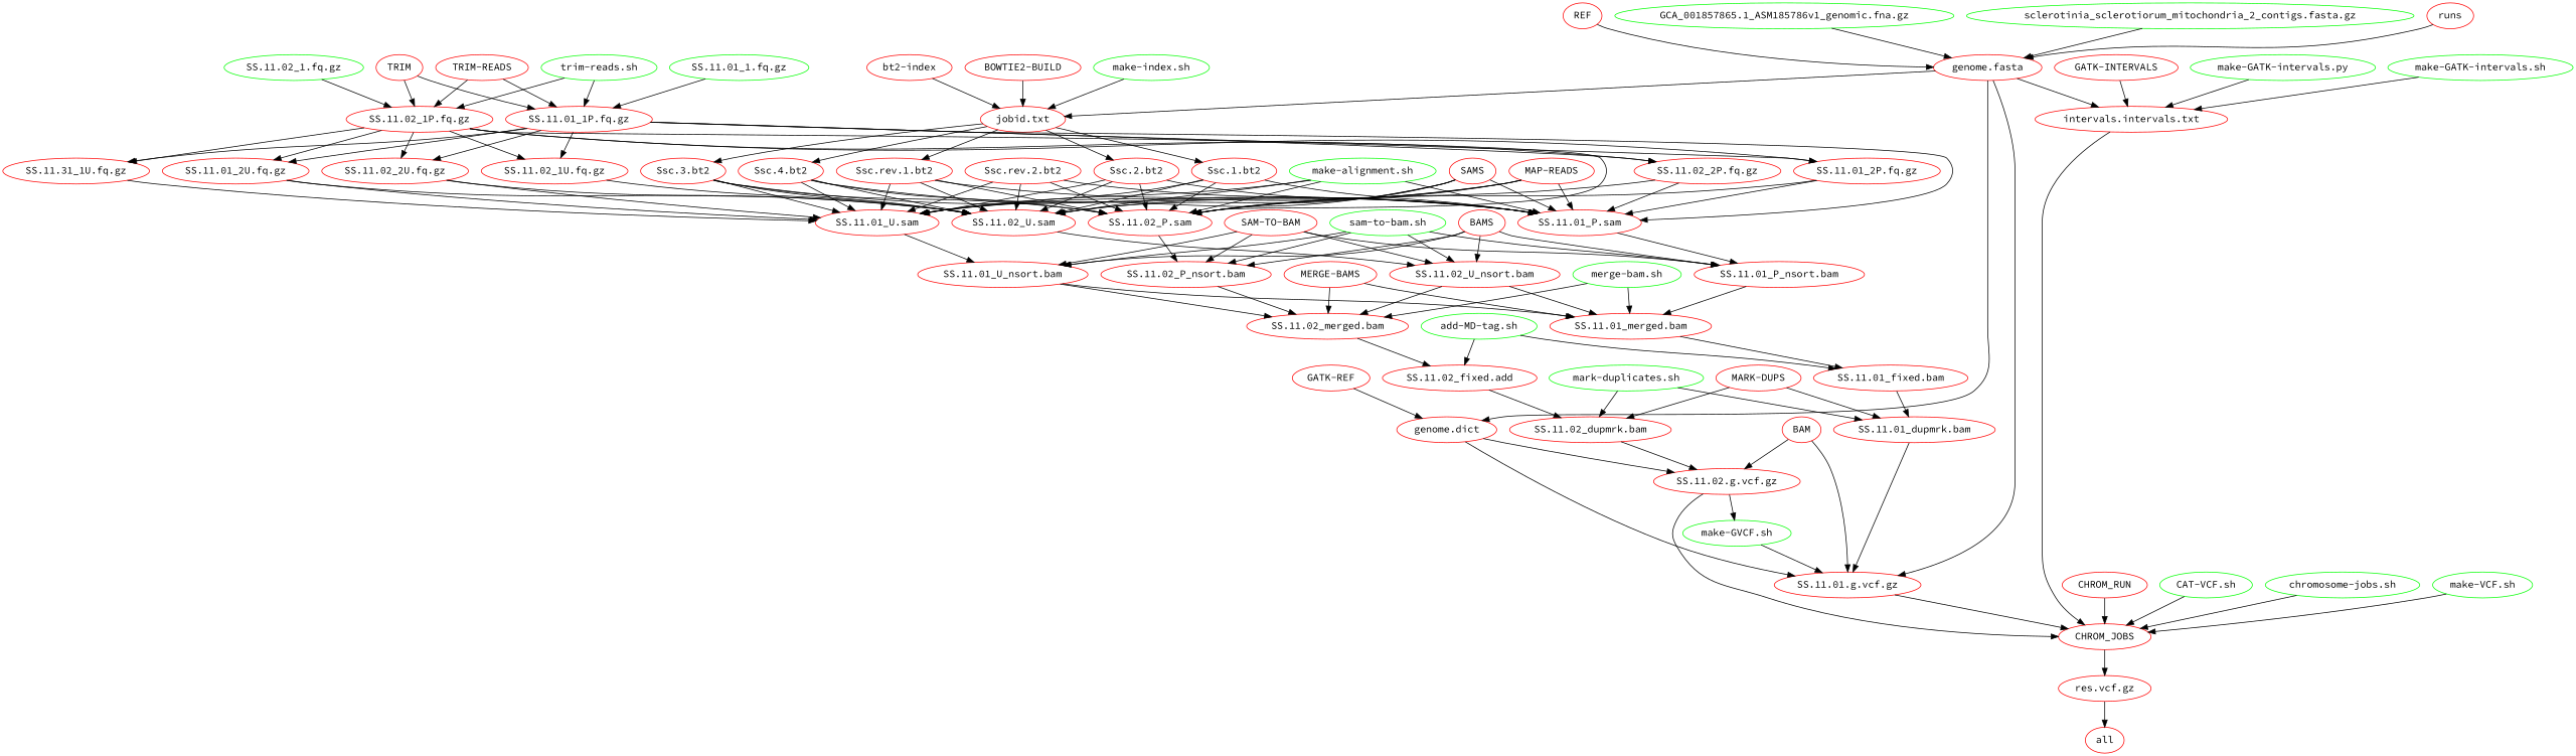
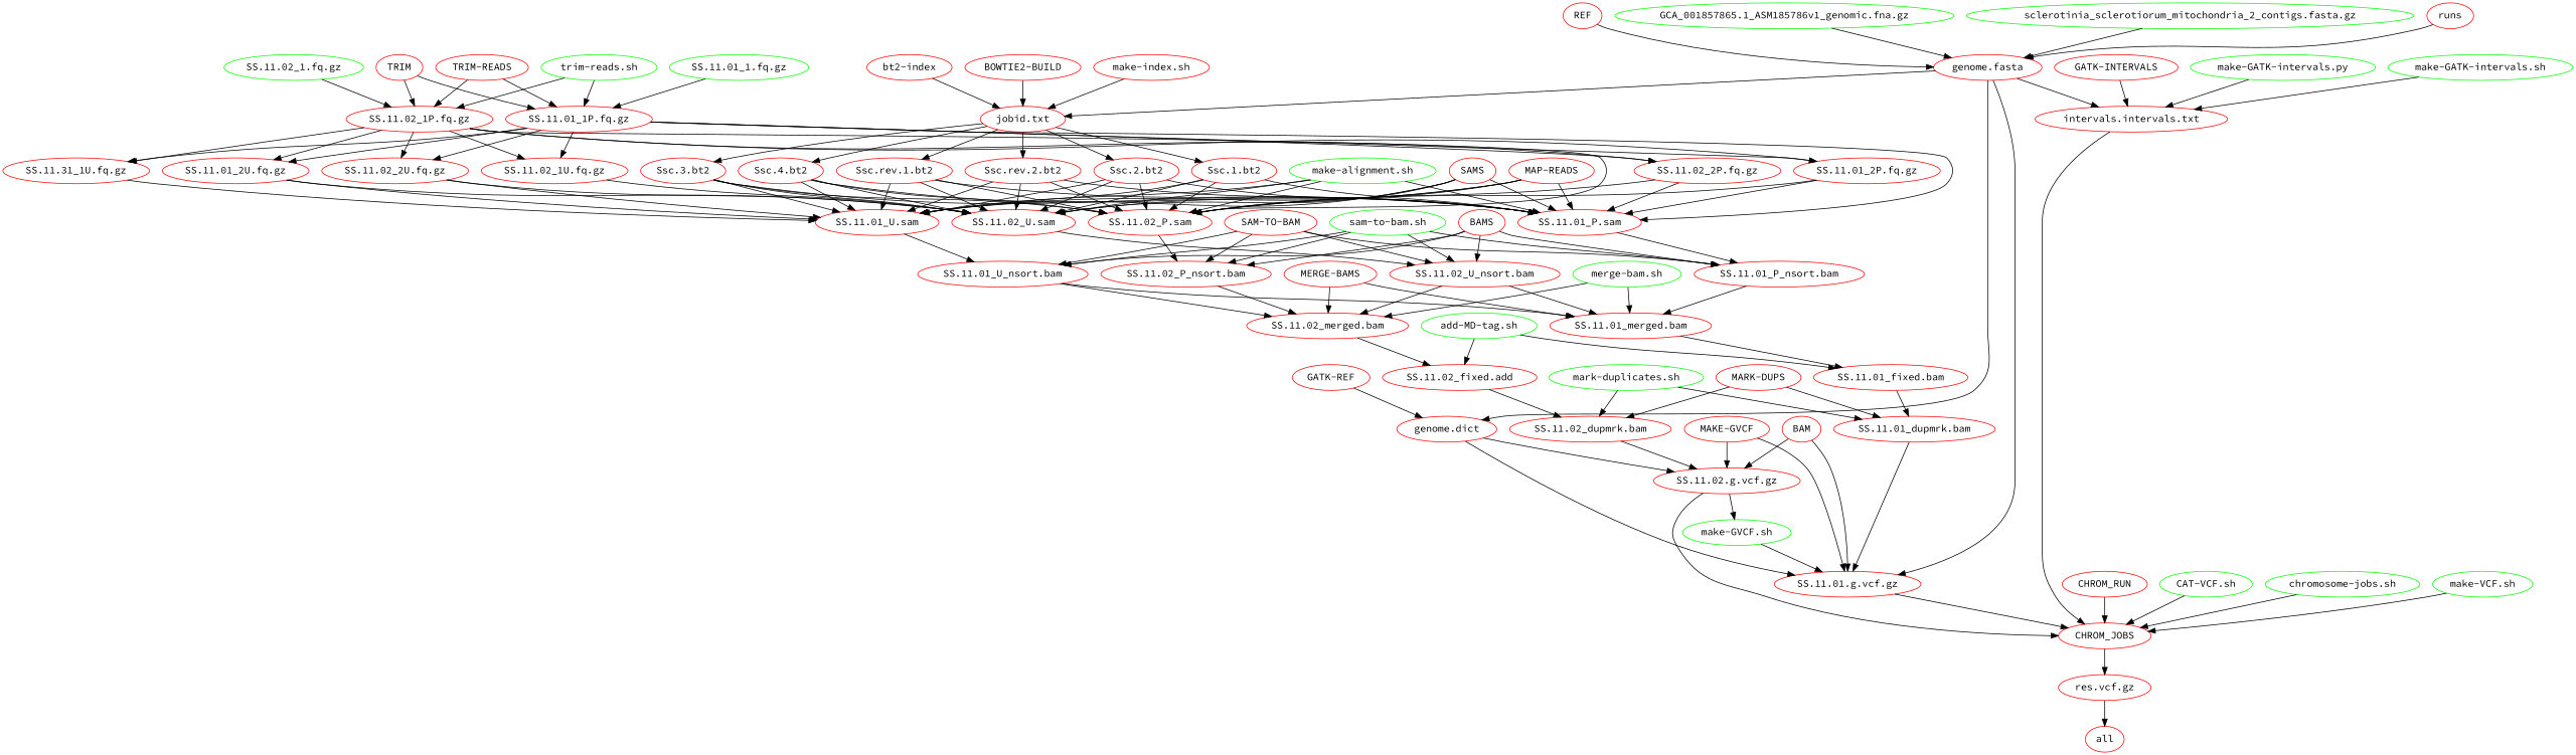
  digraph {
    fontname="Source Code Pro"
    node [color=red fontname="Source Code Pro"]
    edge [fontname="Source Code Pro"]
    n1 [label=BAMS]
    n2 [label="SS.11.01_P_nsort.bam"]
    n3 [label="SS.11.01_U_nsort.bam"]
    n4 [label="SS.11.02_P_nsort.bam"]
    n5 [label="SS.11.02_U_nsort.bam"]
    n6 [label="SS.11.01_merged.bam"]
    n7 [label="SS.11.02_merged.bam"]
    n8 [label="SS.11.01_fixed.bam"]
    n9 [label="SS.11.02_fixed.add"]
    n10 [label="SS.11.01_dupmrk.bam"]
    n11 [label="SS.11.01.g.vcf.gz"]
    n12 [label=CHROM_JOBS]
    n13 [label="SS.11.02_dupmrk.bam"]
    n14 [label="SS.11.02.g.vcf.gz"]
    n15 [color=green label="make-GVCF.sh"]
    n16 [label=BAM]
    n17 [label="res.vcf.gz"]
    n18 [label=all]
    n19 [label=REF]
    n20 [label="genome.fasta"]
    n21 [label="genome.dict"]
    n22 [label="intervals.intervals.txt"]
    n23 [label="jobid.txt"]
    n24 [label="Ssc.1.bt2"]
    n25 [label="Ssc.2.bt2"]
    n26 [label="Ssc.3.bt2"]
    n27 [label="Ssc.4.bt2"]
    n28 [label="Ssc.rev.1.bt2"]
    n29 [label="Ssc.rev.2.bt2"]
    n30 [label=SAMS]
    n31 [label="SS.11.01_P.sam"]
    n32 [label="SS.11.01_U.sam"]
    n33 [label="SS.11.02_P.sam"]
    n34 [label="SS.11.02_U.sam"]
    n35 [label=TRIM]
    n36 [label="SS.11.01_1P.fq.gz"]
    n37 [label="SS.11.02_1P.fq.gz"]
    n38 [label="SS.11.31_1U.fq.gz"]
    n39 [label="SS.11.01_2P.fq.gz"]
    n40 [label="SS.11.01_2U.fq.gz"]
    n41 [label="SS.11.02_1U.fq.gz"]
    n42 [label="SS.11.02_2P.fq.gz"]
    n43 [label="SS.11.02_2U.fq.gz"]
    n44 [label="bt2-index"]
    n45 [color=green label="GCA_001857865.1_ASM185786v1_genomic.fna.gz"]
    n46 [color=green label="sclerotinia_sclerotiorum_mitochondria_2_contigs.fasta.gz"]
    n47 [color=green label="SS.11.01_1.fq.gz"]
    n48 [color=green label="SS.11.02_1.fq.gz"]
    n49 [label=runs]
    n50 [label="BOWTIE2-BUILD"]
    n51 [label=CHROM_RUN]
    n52 [label="GATK-INTERVALS"]
    n53 [label="GATK-REF"]
+   n54 [label="MAKE-GVCF"]
    n55 [label="MAP-READS"]
    n56 [label="MARK-DUPS"]
    n57 [label="MERGE-BAMS"]
    n58 [label="SAM-TO-BAM"]
    n59 [label="TRIM-READS"]
    n60 [color=green label="CAT-VCF.sh"]
    n61 [color=green label="add-MD-tag.sh"]
    n62 [color=green label="chromosome-jobs.sh"]
    n63 [color=green label="make-GATK-intervals.py"]
    n64 [color=green label="make-GATK-intervals.sh"]
    n65 [color=green label="make-VCF.sh"]
    n66 [color=green label="make-alignment.sh"]
-   n67 [color=green label="make-index.sh"]
+   n67 [label="make-index.sh"]
    n68 [color=green label="mark-duplicates.sh"]
    n69 [color=green label="merge-bam.sh"]
    n70 [color=green label="sam-to-bam.sh"]
    n71 [color=green label="trim-reads.sh"]
    n1 -> n2
    n1 -> n3
    n1 -> n4
    n1 -> n5
    n2 -> n6
    n3 -> n6
    n3 -> n7
    n4 -> n7
    n5 -> n6
    n5 -> n7
    n6 -> n8
    n7 -> n9
    n8 -> n10
    n9 -> n13
    n10 -> n11
    n11 -> n12
    n12 -> n17
    n13 -> n14
    n14 -> n12
    n14 -> n15
    n15 -> n11
    n16 -> n11
    n16 -> n14
    n17 -> n18
    n19 -> n20
    n20 -> n11
    n20 -> n21
    n20 -> n22
    n20 -> n23
    n21 -> n11
    n21 -> n14
    n22 -> n12
    n23 -> n24
    n23 -> n25
    n23 -> n26
    n23 -> n27
    n23 -> n28
+   n23 -> n29
    n24 -> n31
    n24 -> n32
    n24 -> n33
    n24 -> n34
    n25 -> n31
    n25 -> n32
    n25 -> n33
    n25 -> n34
    n26 -> n31
    n26 -> n32
    n26 -> n33
    n26 -> n34
    n27 -> n31
    n27 -> n32
    n27 -> n33
    n27 -> n34
    n28 -> n31
    n28 -> n32
    n28 -> n33
    n28 -> n34
    n29 -> n31
    n29 -> n32
    n29 -> n33
    n29 -> n34
    n30 -> n31
    n30 -> n32
    n30 -> n33
    n30 -> n34
    n31 -> n2
    n32 -> n3
    n33 -> n4
    n34 -> n5
    n35 -> n36
    n35 -> n37
    n36 -> n31
    n36 -> n38
    n36 -> n39
    n36 -> n40
    n36 -> n41
    n36 -> n42
    n36 -> n43
    n37 -> n33
    n37 -> n38
    n37 -> n39
    n37 -> n40
    n37 -> n41
    n37 -> n42
    n37 -> n43
    n38 -> n32
    n39 -> n31
    n39 -> n33
    n40 -> n32
    n40 -> n34
    n41 -> n34
    n42 -> n31
    n42 -> n33
    n43 -> n32
    n43 -> n34
    n44 -> n23
    n45 -> n20
    n46 -> n20
    n47 -> n36
    n48 -> n37
    n49 -> n20
    n50 -> n23
    n51 -> n12
    n52 -> n22
    n53 -> n21
+   n54 -> n11
+   n54 -> n14
    n55 -> n31
    n55 -> n32
    n55 -> n33
    n55 -> n34
    n56 -> n10
    n56 -> n13
    n57 -> n6
    n57 -> n7
    n58 -> n2
    n58 -> n3
    n58 -> n4
    n58 -> n5
    n59 -> n36
    n59 -> n37
    n60 -> n12
    n61 -> n8
    n61 -> n9
    n62 -> n12
    n63 -> n22
    n64 -> n22
    n65 -> n12
    n66 -> n31
    n66 -> n32
    n66 -> n33
    n66 -> n34
    n67 -> n23
    n68 -> n10
    n68 -> n13
    n69 -> n6
    n69 -> n7
    n70 -> n2
    n70 -> n3
    n70 -> n4
    n70 -> n5
    n71 -> n36
    n71 -> n37
  }
